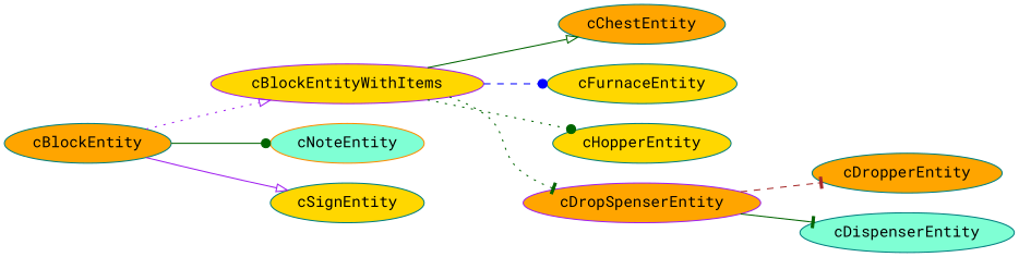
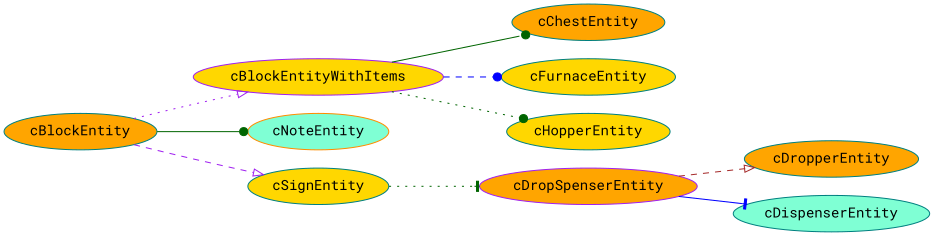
  digraph {
    fontname="Roboto Mono"
    rankdir=LR
    node [color=teal fillcolor=gold fontname="Roboto Mono" style=filled]
    edge [arrowhead=onormal color=darkgreen fontname="Roboto Mono" style=solid]
    cBlockEntityWithItems [color=purple]
    cBlockEntity [fillcolor=orange]
    cNoteEntity [color=darkorange fillcolor=aquamarine]
    cSignEntity
    cChestEntity [fillcolor=orange]
    cDropSpenserEntity [color=purple fillcolor=orange]
    cFurnaceEntity
    cHopperEntity
    cDropperEntity [fillcolor=orange]
    cDispenserEntity [fillcolor=aquamarine]
-   cBlockEntityWithItems -> cChestEntity
-   cBlockEntityWithItems -> cDropSpenserEntity [arrowhead=tee style=dotted]
+   cBlockEntityWithItems -> cChestEntity [arrowhead=dot]
+   cSignEntity -> cDropSpenserEntity [arrowhead=tee style=dotted]
    cBlockEntityWithItems -> cFurnaceEntity [arrowhead=dot color=blue style=dashed]
    cBlockEntityWithItems -> cHopperEntity [arrowhead=dot style=dotted]
    cBlockEntity -> cBlockEntityWithItems [color=purple style=dotted]
    cBlockEntity -> cNoteEntity [arrowhead=dot]
-   cBlockEntity -> cSignEntity [color=purple]
-   cDropSpenserEntity -> cDropperEntity [arrowhead=tee color=brown style=dashed]
-   cDropSpenserEntity -> cDispenserEntity [arrowhead=tee]
+   cBlockEntity -> cSignEntity [color=purple style=dashed]
+   cDropSpenserEntity -> cDropperEntity [color=brown style=dashed]
+   cDropSpenserEntity -> cDispenserEntity [arrowhead=tee color=blue]
  }
